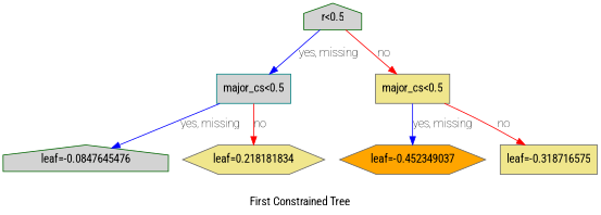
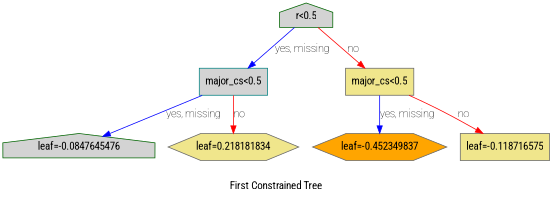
  digraph {
    fontname="Roboto Condensed"
    label="First Constrained Tree"
    rankdir=TB
    node [color=gray40 fillcolor=lightgrey fontname="Roboto Condensed" shape=box style=filled]
    edge [color="#0000FF" fontname="Roboto Thin"]
    n1 [color=darkgreen label="r<0.5" shape=house]
    n2 [color=teal label="major_cs<0.5"]
    n3 [fillcolor=khaki label="major_cs<0.5"]
    n4 [color=darkgreen label="leaf=-0.0847645476" shape=house]
    n5 [fillcolor=khaki label="leaf=0.218181834" shape=hexagon]
-   n6 [fillcolor=orange label="leaf=-0.452349037" shape=hexagon]
-   n7 [fillcolor=khaki label="leaf=-0.318716575"]
+   n6 [fillcolor=orange label="leaf=-0.452349837" shape=hexagon]
+   n7 [fillcolor=khaki label="leaf=-0.118716575"]
    n1 -> n2 [label="yes, missing"]
    n1 -> n3 [color="#FF0000" label=no]
    n2 -> n4 [label="yes, missing"]
    n2 -> n5 [color="#FF0000" label=no]
    n3 -> n6 [label="yes, missing"]
    n3 -> n7 [color="#FF0000" label=no]
  }
